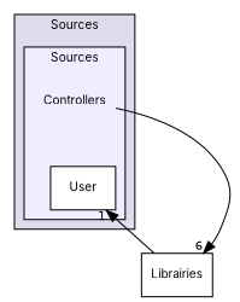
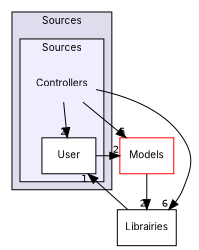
  digraph {
    compound=true
    fontname=Inter
    node [fontname=Inter fontsize=10 shape=box color=black fillcolor=white style=filled]
    edge [fontname=Inter headlabel=2 labeldistance=1.5 labelfontname=Helvetica labelfontsize=10]
    n1 [label=Controllers shape=plaintext color="" fillcolor="" style=""]
    n2 [label=User]
+   n3 [color=red label=Models]
    n4 [label=Librairies]
    subgraph cluster_1 {
      bgcolor="#ddddee"
      fontsize=10
      label=Sources
      pencolor=black
      subgraph cluster_2 {
        bgcolor="#eeeeff"
        fontsize=10
        label=Sources
        pencolor=black
        n1
        n2
      }
    }
+   n1 -> n2
+   n1 -> n3 [headlabel=5]
    n1 -> n4 [headlabel=6]
+   n2 -> n3
+   n3 -> n4
    n4 -> n2 [headlabel=1]
  }
